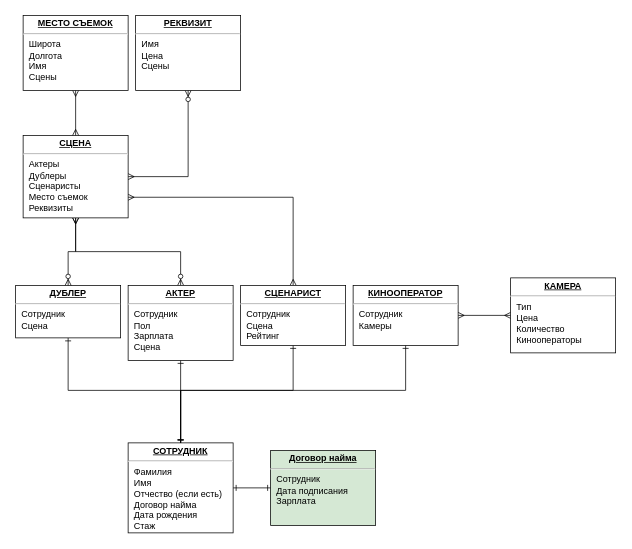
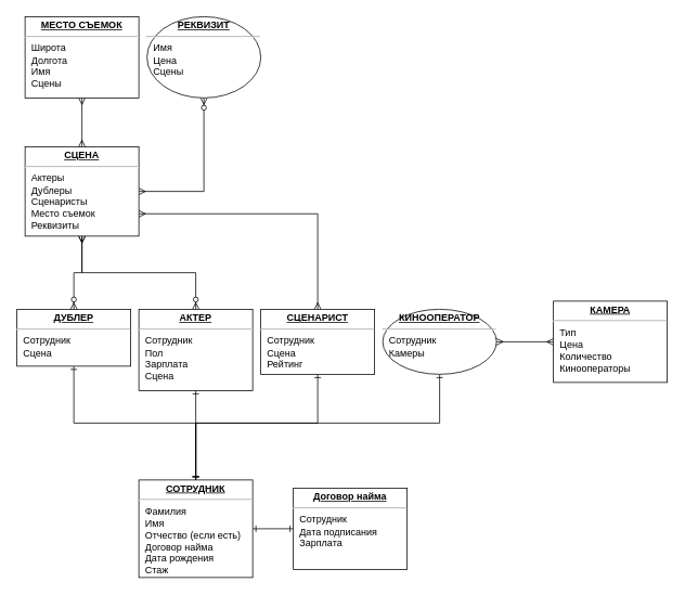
  <mxCell id="0" />
  <mxCell id="1" parent="0" />
  <mxCell id="2" style="edgeStyle=orthogonalEdgeStyle;rounded=0;orthogonalLoop=1;jettySize=auto;html=1;exitX=0.5;exitY=0;exitDx=0;exitDy=0;entryX=0.5;entryY=1;entryDx=0;entryDy=0;startArrow=ERone;startFill=0;endArrow=ERone;endFill=0;" edge="1" parent="1" source="5" target="9"><mxGeometry relative="1" as="geometry" /></mxCell>
  <mxCell id="3" style="edgeStyle=orthogonalEdgeStyle;rounded=0;orthogonalLoop=1;jettySize=auto;html=1;exitX=0.5;exitY=0;exitDx=0;exitDy=0;entryX=0.5;entryY=1;entryDx=0;entryDy=0;startArrow=ERone;startFill=0;endArrow=ERone;endFill=0;" edge="1" parent="1" source="5" target="8"><mxGeometry relative="1" as="geometry" /></mxCell>
  <mxCell id="4" style="edgeStyle=orthogonalEdgeStyle;rounded=0;orthogonalLoop=1;jettySize=auto;html=1;exitX=1;exitY=0.5;exitDx=0;exitDy=0;entryX=0;entryY=0.5;entryDx=0;entryDy=0;startArrow=ERone;startFill=0;endArrow=ERone;endFill=0;" edge="1" parent="1" source="5" target="6"><mxGeometry relative="1" as="geometry" /></mxCell>
  <mxCell id="5" value="&lt;p style=&quot;margin: 0px ; margin-top: 4px ; text-align: center ; text-decoration: underline&quot;&gt;&lt;b&gt;СОТРУДНИК&lt;/b&gt;&lt;/p&gt;&lt;hr&gt;&lt;p style=&quot;margin: 0px ; margin-left: 8px&quot;&gt;Фамилия&lt;/p&gt;&lt;p style=&quot;margin: 0px ; margin-left: 8px&quot;&gt;Имя&lt;/p&gt;&lt;p style=&quot;margin: 0px ; margin-left: 8px&quot;&gt;Отчество (если есть)&lt;/p&gt;&lt;p style=&quot;margin: 0px ; margin-left: 8px&quot;&gt;Договор найма&lt;/p&gt;&lt;p style=&quot;margin: 0px ; margin-left: 8px&quot;&gt;Дата рождения&lt;/p&gt;&lt;p style=&quot;margin: 0px ; margin-left: 8px&quot;&gt;Стаж&lt;br&gt;&lt;/p&gt;" style="verticalAlign=top;align=left;overflow=fill;fontSize=12;fontFamily=Helvetica;html=1;rounded=0;shadow=0;comic=0;labelBackgroundColor=none;strokeWidth=1" parent="1" vertex="1"><mxGeometry x="170" y="590" width="140" height="120" as="geometry" /></mxCell>
- <mxCell id="6" value="&lt;p style=&quot;margin: 0px ; margin-top: 4px ; text-align: center ; text-decoration: underline&quot;&gt;&lt;b&gt;Договор найма&lt;/b&gt;&lt;/p&gt;&lt;hr&gt;&lt;p style=&quot;margin: 0px ; margin-left: 8px&quot;&gt;Сотрудник&lt;/p&gt;&lt;p style=&quot;margin: 0px ; margin-left: 8px&quot;&gt;Дата подписания&lt;/p&gt;&lt;p style=&quot;margin: 0px ; margin-left: 8px&quot;&gt;Зарплата&lt;/p&gt;" style="verticalAlign=top;align=left;overflow=fill;fontSize=12;fontFamily=Helvetica;html=1;rounded=0;shadow=0;comic=0;labelBackgroundColor=none;strokeWidth=1;fillColor=#d5e8d4;" parent="1" vertex="1"><mxGeometry x="360" y="600" width="140" height="100" as="geometry" /></mxCell>
+ <mxCell id="6" value="&lt;p style=&quot;margin: 0px ; margin-top: 4px ; text-align: center ; text-decoration: underline&quot;&gt;&lt;b&gt;Договор найма&lt;/b&gt;&lt;/p&gt;&lt;hr&gt;&lt;p style=&quot;margin: 0px ; margin-left: 8px&quot;&gt;Сотрудник&lt;/p&gt;&lt;p style=&quot;margin: 0px ; margin-left: 8px&quot;&gt;Дата подписания&lt;/p&gt;&lt;p style=&quot;margin: 0px ; margin-left: 8px&quot;&gt;Зарплата&lt;/p&gt;" style="verticalAlign=top;align=left;overflow=fill;fontSize=12;fontFamily=Helvetica;html=1;rounded=0;shadow=0;comic=0;labelBackgroundColor=none;strokeWidth=1" parent="1" vertex="1"><mxGeometry x="360" y="600" width="140" height="100" as="geometry" /></mxCell>
  <mxCell id="7" style="edgeStyle=orthogonalEdgeStyle;rounded=0;orthogonalLoop=1;jettySize=auto;html=1;exitX=0.5;exitY=0;exitDx=0;exitDy=0;entryX=0.5;entryY=1;entryDx=0;entryDy=0;startArrow=ERzeroToMany;startFill=1;endArrow=ERmany;endFill=0;" edge="1" parent="1" source="8" target="19"><mxGeometry relative="1" as="geometry" /></mxCell>
  <mxCell id="8" value="&lt;p style=&quot;margin: 0px ; margin-top: 4px ; text-align: center ; text-decoration: underline&quot;&gt;&lt;b&gt;АКТЕР&lt;/b&gt;&lt;/p&gt;&lt;hr&gt;&lt;p style=&quot;margin: 0px ; margin-left: 8px&quot;&gt;&lt;span&gt;Сотрудник&lt;/span&gt;&lt;/p&gt;&lt;p style=&quot;margin: 0px ; margin-left: 8px&quot;&gt;Пол&lt;/p&gt;&lt;p style=&quot;margin: 0px ; margin-left: 8px&quot;&gt;Зарплата&lt;/p&gt;&lt;p style=&quot;margin: 0px ; margin-left: 8px&quot;&gt;Сцена&lt;/p&gt;" style="verticalAlign=top;align=left;overflow=fill;fontSize=12;fontFamily=Helvetica;html=1;rounded=0;shadow=0;comic=0;labelBackgroundColor=none;strokeWidth=1" vertex="1" parent="1"><mxGeometry x="170" y="380" width="140" height="100" as="geometry" /></mxCell>
  <mxCell id="9" value="&lt;p style=&quot;margin: 0px ; margin-top: 4px ; text-align: center ; text-decoration: underline&quot;&gt;&lt;b&gt;ДУБЛЕР&lt;/b&gt;&lt;/p&gt;&lt;hr&gt;&lt;p style=&quot;margin: 0px ; margin-left: 8px&quot;&gt;&lt;span&gt;Сотрудник&lt;/span&gt;&lt;/p&gt;&lt;p style=&quot;margin: 0px ; margin-left: 8px&quot;&gt;&lt;span&gt;Сцена&lt;/span&gt;&lt;/p&gt;" style="verticalAlign=top;align=left;overflow=fill;fontSize=12;fontFamily=Helvetica;html=1;rounded=0;shadow=0;comic=0;labelBackgroundColor=none;strokeWidth=1" vertex="1" parent="1"><mxGeometry x="20" y="380" width="140" height="70" as="geometry" /></mxCell>
  <mxCell id="10" style="edgeStyle=orthogonalEdgeStyle;rounded=0;orthogonalLoop=1;jettySize=auto;html=1;exitX=0.5;exitY=0;exitDx=0;exitDy=0;entryX=1;entryY=0.75;entryDx=0;entryDy=0;startArrow=ERmany;startFill=0;endArrow=ERmany;endFill=0;" edge="1" parent="1" source="12" target="19"><mxGeometry relative="1" as="geometry"><Array as="points"><mxPoint x="390" y="263" /></Array></mxGeometry></mxCell>
  <mxCell id="11" style="edgeStyle=orthogonalEdgeStyle;rounded=0;orthogonalLoop=1;jettySize=auto;html=1;exitX=0.5;exitY=1;exitDx=0;exitDy=0;startArrow=ERone;startFill=0;endArrow=ERone;endFill=0;" edge="1" parent="1" source="12"><mxGeometry relative="1" as="geometry"><mxPoint x="240" y="590" as="targetPoint" /><Array as="points"><mxPoint x="390" y="520" /><mxPoint x="240" y="520" /></Array></mxGeometry></mxCell>
  <mxCell id="12" value="&lt;p style=&quot;margin: 0px ; margin-top: 4px ; text-align: center ; text-decoration: underline&quot;&gt;&lt;b&gt;СЦЕНАРИСТ&lt;/b&gt;&lt;/p&gt;&lt;hr&gt;&lt;p style=&quot;margin: 0px ; margin-left: 8px&quot;&gt;&lt;span&gt;Сотрудник&lt;/span&gt;&lt;/p&gt;&lt;p style=&quot;margin: 0px ; margin-left: 8px&quot;&gt;Сцена&lt;/p&gt;&lt;p style=&quot;margin: 0px ; margin-left: 8px&quot;&gt;Рейтинг&lt;/p&gt;" style="verticalAlign=top;align=left;overflow=fill;fontSize=12;fontFamily=Helvetica;html=1;rounded=0;shadow=0;comic=0;labelBackgroundColor=none;strokeWidth=1" vertex="1" parent="1"><mxGeometry x="320" y="380" width="140" height="80" as="geometry" /></mxCell>
  <mxCell id="13" style="edgeStyle=orthogonalEdgeStyle;rounded=0;orthogonalLoop=1;jettySize=auto;html=1;exitX=0.5;exitY=1;exitDx=0;exitDy=0;entryX=0.5;entryY=0;entryDx=0;entryDy=0;startArrow=ERone;startFill=0;endArrow=ERone;endFill=0;" edge="1" parent="1" source="15" target="5"><mxGeometry relative="1" as="geometry"><Array as="points"><mxPoint x="540" y="520" /><mxPoint x="240" y="520" /></Array></mxGeometry></mxCell>
  <mxCell id="14" style="edgeStyle=orthogonalEdgeStyle;rounded=0;orthogonalLoop=1;jettySize=auto;html=1;exitX=1;exitY=0.5;exitDx=0;exitDy=0;entryX=0;entryY=0.5;entryDx=0;entryDy=0;startArrow=ERmany;startFill=0;endArrow=ERmany;endFill=0;" edge="1" parent="1" source="15" target="16"><mxGeometry relative="1" as="geometry" /></mxCell>
- <mxCell id="15" value="&lt;p style=&quot;margin: 0px ; margin-top: 4px ; text-align: center ; text-decoration: underline&quot;&gt;&lt;b&gt;КИНООПЕРАТОР&lt;/b&gt;&lt;/p&gt;&lt;hr&gt;&lt;p style=&quot;margin: 0px ; margin-left: 8px&quot;&gt;&lt;span&gt;Сотрудник&lt;/span&gt;&lt;/p&gt;&lt;p style=&quot;margin: 0px ; margin-left: 8px&quot;&gt;&lt;span&gt;Камеры&lt;/span&gt;&lt;br&gt;&lt;/p&gt;" style="verticalAlign=top;align=left;overflow=fill;fontSize=12;fontFamily=Helvetica;html=1;rounded=0;shadow=0;comic=0;labelBackgroundColor=none;strokeWidth=1" vertex="1" parent="1"><mxGeometry x="470" y="380" width="140" height="80" as="geometry" /></mxCell>
+ <mxCell id="15" value="&lt;p style=&quot;margin: 0px ; margin-top: 4px ; text-align: center ; text-decoration: underline&quot;&gt;&lt;b&gt;КИНООПЕРАТОР&lt;/b&gt;&lt;/p&gt;&lt;hr&gt;&lt;p style=&quot;margin: 0px ; margin-left: 8px&quot;&gt;&lt;span&gt;Сотрудник&lt;/span&gt;&lt;/p&gt;&lt;p style=&quot;margin: 0px ; margin-left: 8px&quot;&gt;&lt;span&gt;Камеры&lt;/span&gt;&lt;br&gt;&lt;/p&gt;" style="ellipse;verticalAlign=top;align=left;overflow=fill;fontSize=12;fontFamily=Helvetica;html=1;shadow=0;comic=0;labelBackgroundColor=none;strokeWidth=1;" vertex="1" parent="1"><mxGeometry x="470" y="380" width="140" height="80" as="geometry" /></mxCell>
  <mxCell id="16" value="&lt;p style=&quot;margin: 0px ; margin-top: 4px ; text-align: center ; text-decoration: underline&quot;&gt;&lt;b&gt;КАМЕРА&lt;/b&gt;&lt;/p&gt;&lt;hr&gt;&lt;p style=&quot;margin: 0px ; margin-left: 8px&quot;&gt;Тип&lt;/p&gt;&lt;p style=&quot;margin: 0px ; margin-left: 8px&quot;&gt;Цена&lt;/p&gt;&lt;p style=&quot;margin: 0px ; margin-left: 8px&quot;&gt;Количество&lt;/p&gt;&lt;p style=&quot;margin: 0px ; margin-left: 8px&quot;&gt;Кинооператоры&lt;/p&gt;" style="verticalAlign=top;align=left;overflow=fill;fontSize=12;fontFamily=Helvetica;html=1;rounded=0;shadow=0;comic=0;labelBackgroundColor=none;strokeWidth=1" vertex="1" parent="1"><mxGeometry x="680" y="370" width="140" height="100" as="geometry" /></mxCell>
  <mxCell id="17" style="edgeStyle=orthogonalEdgeStyle;rounded=0;orthogonalLoop=1;jettySize=auto;html=1;exitX=1;exitY=0.5;exitDx=0;exitDy=0;entryX=0.5;entryY=1;entryDx=0;entryDy=0;startArrow=ERmany;startFill=0;endArrow=ERzeroToMany;endFill=1;" edge="1" parent="1" source="19" target="22"><mxGeometry relative="1" as="geometry" /></mxCell>
  <mxCell id="18" style="edgeStyle=orthogonalEdgeStyle;rounded=0;orthogonalLoop=1;jettySize=auto;html=1;exitX=0.5;exitY=1;exitDx=0;exitDy=0;entryX=0.5;entryY=0;entryDx=0;entryDy=0;startArrow=ERmany;startFill=0;endArrow=ERzeroToMany;endFill=1;" edge="1" parent="1" source="19" target="9"><mxGeometry relative="1" as="geometry" /></mxCell>
  <mxCell id="19" value="&lt;p style=&quot;margin: 0px ; margin-top: 4px ; text-align: center ; text-decoration: underline&quot;&gt;&lt;b&gt;СЦЕНА&lt;/b&gt;&lt;/p&gt;&lt;hr&gt;&lt;p style=&quot;margin: 0px ; margin-left: 8px&quot;&gt;Актеры&lt;/p&gt;&lt;p style=&quot;margin: 0px ; margin-left: 8px&quot;&gt;Дублеры&lt;/p&gt;&lt;p style=&quot;margin: 0px ; margin-left: 8px&quot;&gt;Сценаристы&lt;/p&gt;&lt;p style=&quot;margin: 0px ; margin-left: 8px&quot;&gt;Место съемок&lt;/p&gt;&lt;p style=&quot;margin: 0px ; margin-left: 8px&quot;&gt;Реквизиты&lt;/p&gt;" style="verticalAlign=top;align=left;overflow=fill;fontSize=12;fontFamily=Helvetica;html=1;rounded=0;shadow=0;comic=0;labelBackgroundColor=none;strokeWidth=1" vertex="1" parent="1"><mxGeometry x="30" y="180" width="140" height="110" as="geometry" /></mxCell>
  <mxCell id="20" style="edgeStyle=orthogonalEdgeStyle;rounded=0;orthogonalLoop=1;jettySize=auto;html=1;exitX=0.5;exitY=1;exitDx=0;exitDy=0;entryX=0.5;entryY=0;entryDx=0;entryDy=0;endArrow=ERmany;endFill=0;startArrow=ERmany;startFill=0;" edge="1" parent="1" source="21" target="19"><mxGeometry relative="1" as="geometry" /></mxCell>
  <mxCell id="21" value="&lt;p style=&quot;margin: 0px ; margin-top: 4px ; text-align: center ; text-decoration: underline&quot;&gt;&lt;b&gt;МЕСТО СЪЕМОК&lt;/b&gt;&lt;/p&gt;&lt;hr&gt;&lt;p style=&quot;margin: 0px ; margin-left: 8px&quot;&gt;Широта&lt;/p&gt;&lt;p style=&quot;margin: 0px ; margin-left: 8px&quot;&gt;Долгота&lt;/p&gt;&lt;p style=&quot;margin: 0px ; margin-left: 8px&quot;&gt;Имя&lt;/p&gt;&lt;p style=&quot;margin: 0px ; margin-left: 8px&quot;&gt;Сцены&lt;/p&gt;" style="verticalAlign=top;align=left;overflow=fill;fontSize=12;fontFamily=Helvetica;html=1;rounded=0;shadow=0;comic=0;labelBackgroundColor=none;strokeWidth=1" vertex="1" parent="1"><mxGeometry x="30" y="20" width="140" height="100" as="geometry" /></mxCell>
- <mxCell id="22" value="&lt;p style=&quot;margin: 0px ; margin-top: 4px ; text-align: center ; text-decoration: underline&quot;&gt;&lt;b&gt;РЕКВИЗИТ&lt;/b&gt;&lt;/p&gt;&lt;hr&gt;&lt;p style=&quot;margin: 0px ; margin-left: 8px&quot;&gt;Имя&lt;/p&gt;&lt;p style=&quot;margin: 0px ; margin-left: 8px&quot;&gt;Цена&lt;/p&gt;&lt;p style=&quot;margin: 0px ; margin-left: 8px&quot;&gt;Сцены&lt;/p&gt;" style="verticalAlign=top;align=left;overflow=fill;fontSize=12;fontFamily=Helvetica;html=1;rounded=0;shadow=0;comic=0;labelBackgroundColor=none;strokeWidth=1" vertex="1" parent="1"><mxGeometry x="180" y="20" width="140" height="100" as="geometry" /></mxCell>
+ <mxCell id="22" value="&lt;p style=&quot;margin: 0px ; margin-top: 4px ; text-align: center ; text-decoration: underline&quot;&gt;&lt;b&gt;РЕКВИЗИТ&lt;/b&gt;&lt;/p&gt;&lt;hr&gt;&lt;p style=&quot;margin: 0px ; margin-left: 8px&quot;&gt;Имя&lt;/p&gt;&lt;p style=&quot;margin: 0px ; margin-left: 8px&quot;&gt;Цена&lt;/p&gt;&lt;p style=&quot;margin: 0px ; margin-left: 8px&quot;&gt;Сцены&lt;/p&gt;" style="ellipse;verticalAlign=top;align=left;overflow=fill;fontSize=12;fontFamily=Helvetica;html=1;shadow=0;comic=0;labelBackgroundColor=none;strokeWidth=1;" vertex="1" parent="1"><mxGeometry x="180" y="20" width="140" height="100" as="geometry" /></mxCell>
